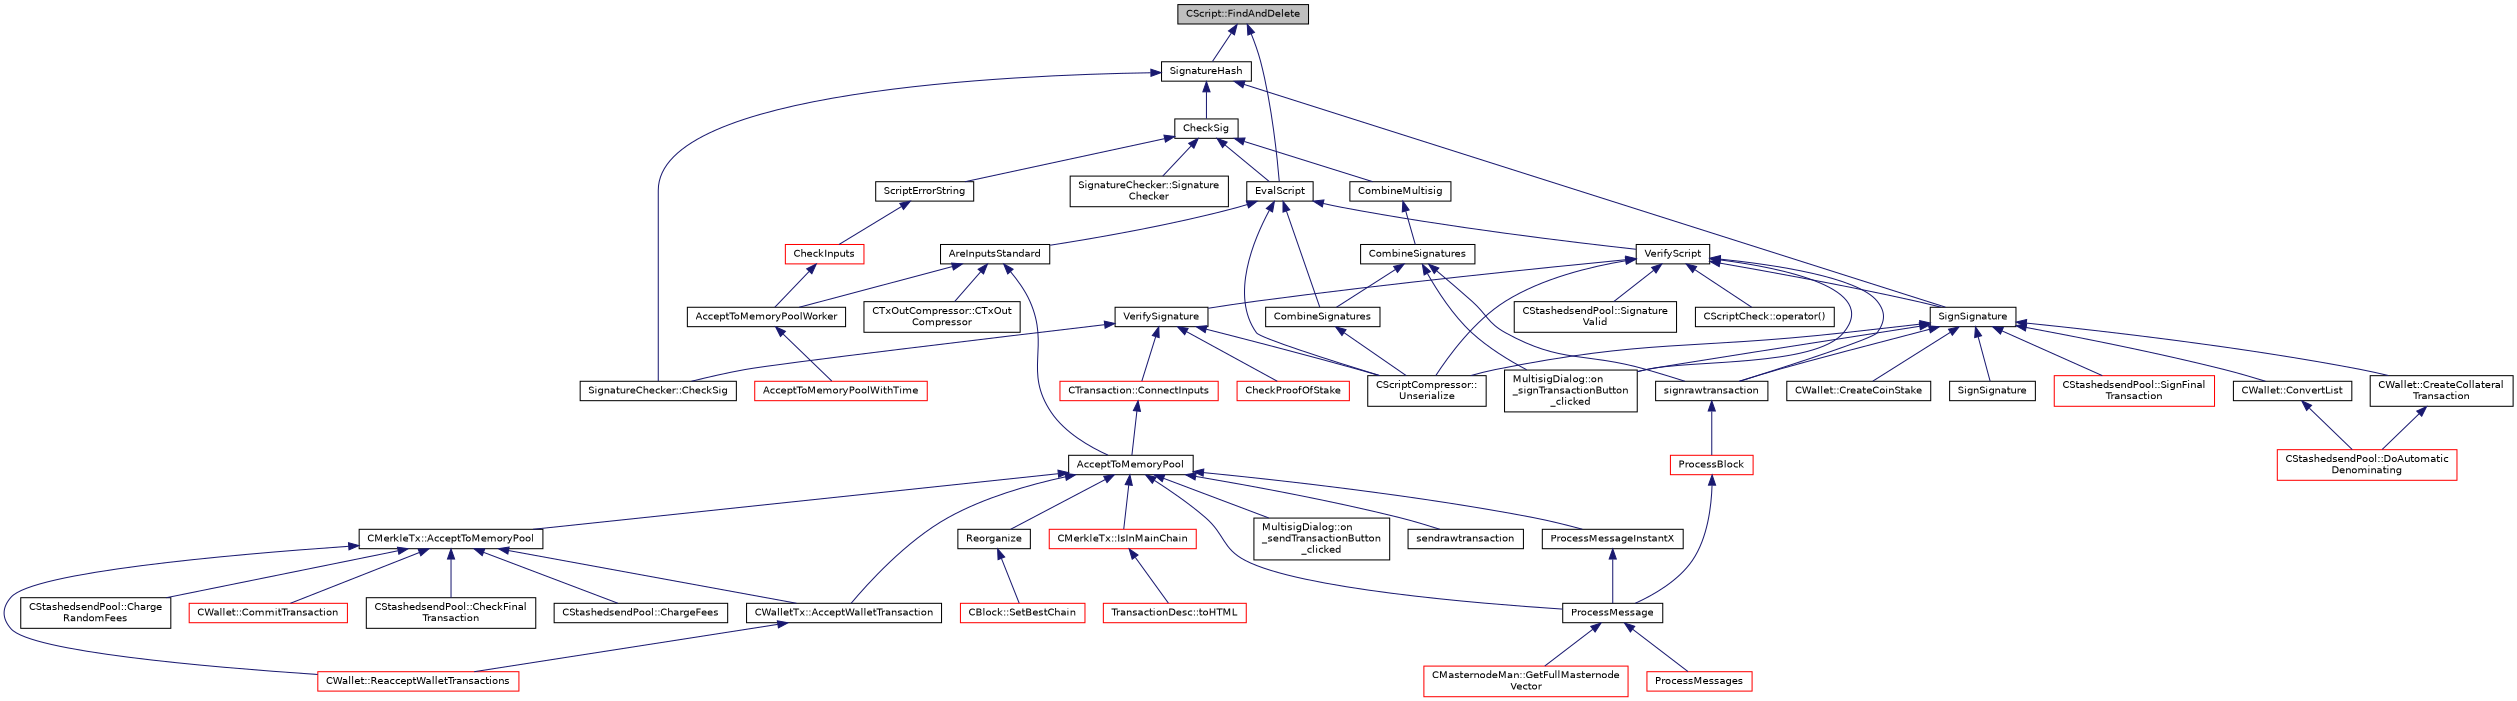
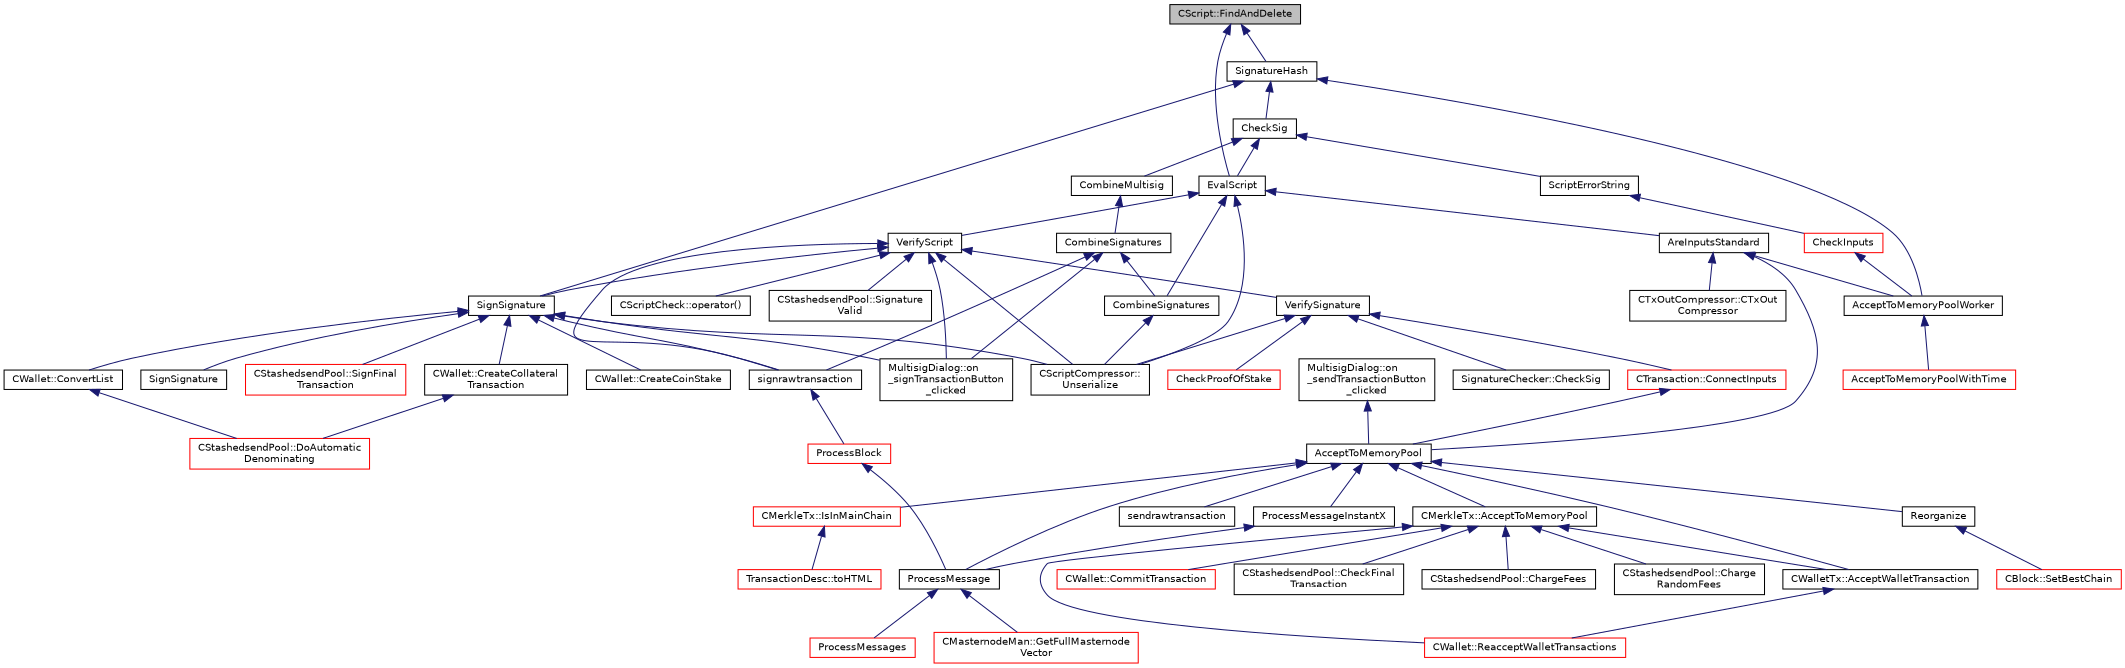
  digraph {
    rankdir=TB
    node [color=black fillcolor=white fontname=Helvetica fontsize=10 shape=record style=filled]
    edge [color=midnightblue dir=back fontname=Helvetica fontsize=10 labelfontname=Helvetica labelfontsize=10 style=solid]
    n1 [fillcolor=grey75 fontcolor=black height=0.2 label="CScript::FindAndDelete" width=0.4]
    n2 [height=0.2 label=EvalScript width=0.4]
    n3 [height=0.2 label=SignatureHash width=0.4]
    n4 [height=0.2 label=AreInputsStandard width=0.4]
    n5 [height=0.2 label=VerifyScript width=0.4]
    n6 [height=0.2 label="CScriptCompressor::\lUnserialize" width=0.4]
    n7 [height=0.2 label=CombineSignatures width=0.4]
    n8 [height=0.2 label=SignSignature width=0.4]
    n9 [height=0.2 label="SignatureChecker::CheckSig" width=0.4]
    n10 [height=0.2 label=CheckSig width=0.4]
    n11 [height=0.2 label=AcceptToMemoryPool width=0.4]
    n12 [height=0.2 label="CTxOutCompressor::CTxOut\lCompressor" width=0.4]
    n13 [height=0.2 label=AcceptToMemoryPoolWorker width=0.4]
    n14 [height=0.2 label="MultisigDialog::on\l_signTransactionButton\l_clicked" width=0.4]
    n15 [height=0.2 label=signrawtransaction width=0.4]
    n16 [height=0.2 label=VerifySignature width=0.4]
    n17 [height=0.2 label="CStashedsendPool::Signature\lValid" width=0.4]
    n18 [height=0.2 label="CScriptCheck::operator()" width=0.4]
    n19 [height=0.2 label=ProcessMessageInstantX width=0.4]
    n20 [height=0.2 label=ProcessMessage width=0.4]
    n21 [height=0.2 label="CMerkleTx::AcceptToMemoryPool" width=0.4]
    n22 [height=0.2 label="CWalletTx::AcceptWalletTransaction" width=0.4]
    n23 [height=0.2 label=Reorganize width=0.4]
    n24 [color=red height=0.2 label="CMerkleTx::IsInMainChain" width=0.4]
    n25 [height=0.2 label="MultisigDialog::on\l_sendTransactionButton\l_clicked" width=0.4]
    n26 [height=0.2 label=sendrawtransaction width=0.4]
    n27 [color=red height=0.2 label=AcceptToMemoryPoolWithTime width=0.4]
    n28 [color=red height=0.2 label=ProcessMessages width=0.4]
    n29 [color=red height=0.2 label="CMasternodeMan::GetFullMasternode\lVector" width=0.4]
    n30 [color=red height=0.2 label="CWallet::ReacceptWalletTransactions" width=0.4]
    n31 [height=0.2 label="CStashedsendPool::CheckFinal\lTransaction" width=0.4]
    n32 [height=0.2 label="CStashedsendPool::ChargeFees" width=0.4]
    n33 [height=0.2 label="CStashedsendPool::Charge\lRandomFees" width=0.4]
    n34 [color=red height=0.2 label="CWallet::CommitTransaction" width=0.4]
    n35 [color=red height=0.2 label="CBlock::SetBestChain" width=0.4]
    n36 [color=red height=0.2 label="TransactionDesc::toHTML" width=0.4]
    n37 [color=red height=0.2 label=ProcessBlock width=0.4]
    n38 [height=0.2 label=SignSignature width=0.4]
    n39 [color=red height=0.2 label="CStashedsendPool::SignFinal\lTransaction" width=0.4]
    n40 [height=0.2 label="CWallet::CreateCollateral\lTransaction" width=0.4]
    n41 [height=0.2 label="CWallet::ConvertList" width=0.4]
    n42 [height=0.2 label="CWallet::CreateCoinStake" width=0.4]
    n43 [color=red height=0.2 label="CTransaction::ConnectInputs" width=0.4]
    n44 [color=red height=0.2 label=CheckProofOfStake width=0.4]
    n45 [color=red height=0.2 label="CStashedsendPool::DoAutomatic\lDenominating" width=0.4]
    n46 [height=0.2 label=ScriptErrorString width=0.4]
    n47 [height=0.2 label=CombineMultisig width=0.4]
-   n48 [height=0.2 label="SignatureChecker::Signature\lChecker" width=0.4]
    n49 [color=red height=0.2 label=CheckInputs width=0.4]
    n50 [height=0.2 label=CombineSignatures width=0.4]
    n1 -> n2
    n1 -> n3
    n2 -> n4
    n2 -> n5
    n2 -> n6
    n2 -> n7
    n3 -> n8
-   n3 -> n9
+   n3 -> n13
    n3 -> n10
    n4 -> n11
    n4 -> n12
    n4 -> n13
    n5 -> n6
    n5 -> n8
    n5 -> n14
    n5 -> n15
    n5 -> n16
    n5 -> n17
    n5 -> n18
    n7 -> n6
    n8 -> n6
    n8 -> n14
    n8 -> n15
    n8 -> n38
    n8 -> n39
    n8 -> n40
    n8 -> n41
    n8 -> n42
    n10 -> n2
    n10 -> n46
    n10 -> n47
-   n10 -> n48
    n11 -> n19
    n11 -> n20
    n11 -> n21
    n11 -> n22
    n11 -> n23
    n11 -> n24
-   n11 -> n25
+   n25 -> n11
    n11 -> n26
    n13 -> n27
    n15 -> n37
    n16 -> n6
    n16 -> n9
    n16 -> n43
    n16 -> n44
    n19 -> n20
    n20 -> n28
    n20 -> n29
    n21 -> n22
    n21 -> n30
    n21 -> n31
    n21 -> n32
    n21 -> n33
    n21 -> n34
    n22 -> n30
    n23 -> n35
    n24 -> n36
    n37 -> n20
    n40 -> n45
    n41 -> n45
    n43 -> n11
    n46 -> n49
    n47 -> n50
    n49 -> n13
    n50 -> n7
    n50 -> n14
    n50 -> n15
  }
